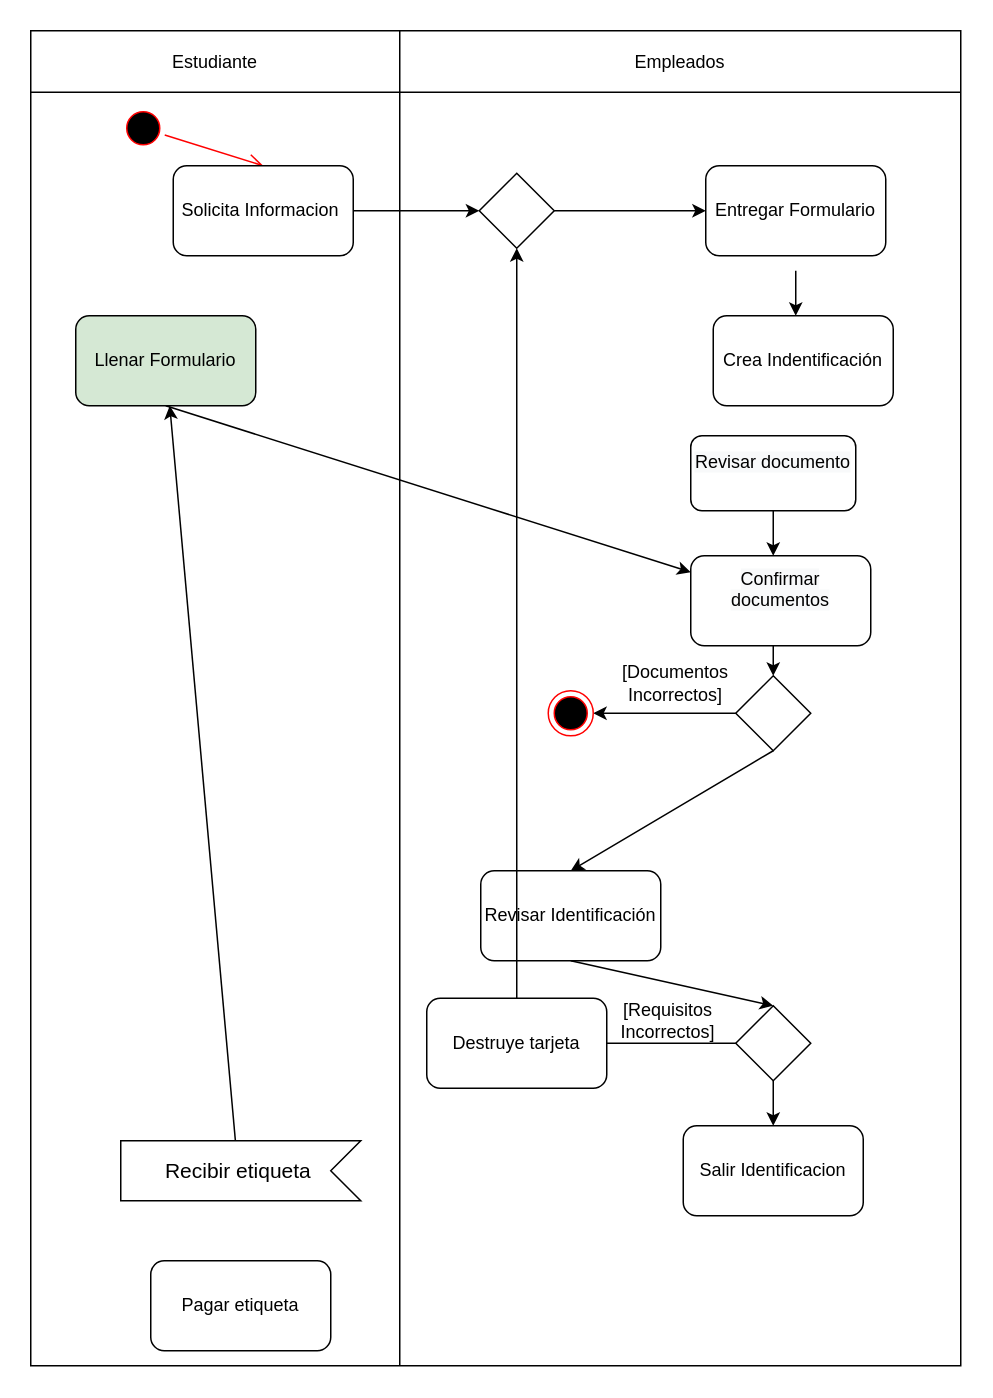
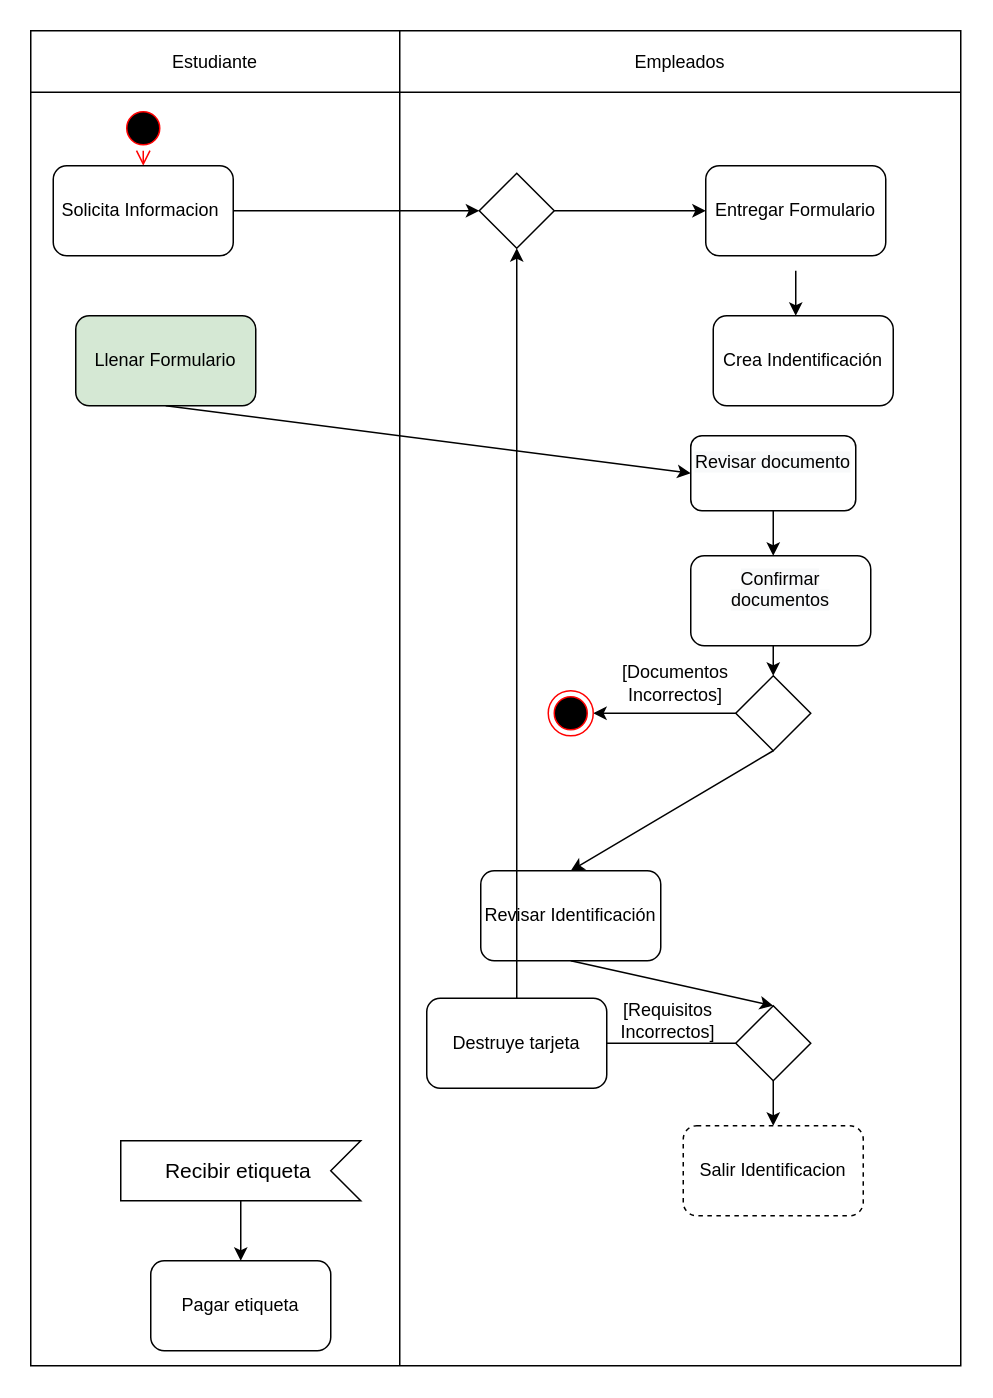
  <mxCell id="0" />
  <mxCell id="1" parent="0" />
  <mxCell id="2" value="" style="shape=table;startSize=0;container=1;collapsible=0;childLayout=tableLayout;" vertex="1" parent="1"><mxGeometry x="20" y="20" width="620" height="890" as="geometry" /></mxCell>
  <mxCell id="3" value="" style="shape=tableRow;horizontal=0;startSize=0;swimlaneHead=0;swimlaneBody=0;top=0;left=0;bottom=0;right=0;collapsible=0;dropTarget=0;fillColor=none;points=[[0,0.5],[1,0.5]];portConstraint=eastwest;" vertex="1" parent="2"><mxGeometry width="620" height="41" as="geometry" /></mxCell>
  <mxCell id="4" value="Estudiante" style="shape=partialRectangle;html=1;whiteSpace=wrap;connectable=0;overflow=hidden;fillColor=none;top=0;left=0;bottom=0;right=0;pointerEvents=1;" vertex="1" parent="3"><mxGeometry width="246" height="41" as="geometry"><mxRectangle width="246" height="41" as="alternateBounds" /></mxGeometry></mxCell>
  <mxCell id="5" value="Empleados" style="shape=partialRectangle;html=1;whiteSpace=wrap;connectable=0;overflow=hidden;fillColor=none;top=0;left=0;bottom=0;right=0;pointerEvents=1;" vertex="1" parent="3"><mxGeometry x="246" width="374" height="41" as="geometry"><mxRectangle width="374" height="41" as="alternateBounds" /></mxGeometry></mxCell>
  <mxCell id="6" value="" style="shape=tableRow;horizontal=0;startSize=0;swimlaneHead=0;swimlaneBody=0;top=0;left=0;bottom=0;right=0;collapsible=0;dropTarget=0;fillColor=none;points=[[0,0.5],[1,0.5]];portConstraint=eastwest;" vertex="1" parent="2"><mxGeometry y="41" width="620" height="849" as="geometry" /></mxCell>
  <mxCell id="7" value="" style="shape=partialRectangle;html=1;whiteSpace=wrap;connectable=0;overflow=hidden;fillColor=none;top=0;left=0;bottom=0;right=0;pointerEvents=1;" vertex="1" parent="6"><mxGeometry width="246" height="849" as="geometry"><mxRectangle width="246" height="849" as="alternateBounds" /></mxGeometry></mxCell>
  <mxCell id="8" value="" style="shape=partialRectangle;html=1;whiteSpace=wrap;connectable=0;overflow=hidden;fillColor=none;top=0;left=0;bottom=0;right=0;pointerEvents=1;" vertex="1" parent="6"><mxGeometry x="246" width="374" height="849" as="geometry"><mxRectangle width="374" height="849" as="alternateBounds" /></mxGeometry></mxCell>
  <mxCell id="9" value="" style="ellipse;html=1;shape=startState;fillColor=#000000;strokeColor=#ff0000;" vertex="1" parent="1"><mxGeometry x="80" y="70" width="30" height="30" as="geometry" /></mxCell>
  <mxCell id="10" value="" style="html=1;verticalAlign=bottom;endArrow=open;endSize=8;strokeColor=#ff0000;rounded=0;entryX=0.5;entryY=0;entryDx=0;entryDy=0;" edge="1" source="9" parent="1" target="19"><mxGeometry relative="1" as="geometry"><mxPoint x="90" y="110" as="targetPoint" /></mxGeometry></mxCell>
  <mxCell id="11" style="edgeStyle=none;rounded=0;orthogonalLoop=1;jettySize=auto;html=1;exitX=1;exitY=0.5;exitDx=0;exitDy=0;entryX=0;entryY=0.5;entryDx=0;entryDy=0;" edge="1" parent="1" source="19" target="37"><mxGeometry relative="1" as="geometry"><mxPoint x="270" y="155" as="sourcePoint" /><mxPoint x="230" y="140" as="targetPoint" /></mxGeometry></mxCell>
  <mxCell id="12" style="edgeStyle=none;rounded=0;orthogonalLoop=1;jettySize=auto;html=1;exitX=0.5;exitY=1;exitDx=0;exitDy=0;entryX=0.5;entryY=0;entryDx=0;entryDy=0;" edge="1" parent="1"><mxGeometry relative="1" as="geometry"><mxPoint x="530" y="180" as="sourcePoint" /><mxPoint x="530" y="210" as="targetPoint" /></mxGeometry></mxCell>
- <mxCell id="13" style="edgeStyle=none;rounded=0;orthogonalLoop=1;jettySize=auto;html=1;exitX=0.5;exitY=1;exitDx=0;exitDy=0;" edge="1" parent="1" source="21" target="23"><mxGeometry relative="1" as="geometry"><mxPoint x="240" y="300" as="sourcePoint" /><mxPoint x="380" y="315" as="targetPoint" /></mxGeometry></mxCell>
+ <mxCell id="13" style="edgeStyle=none;rounded=0;orthogonalLoop=1;jettySize=auto;html=1;entryX=0;entryY=0.5;entryDx=0;entryDy=0;exitX=0.5;exitY=1;exitDx=0;exitDy=0;" edge="1" parent="1" source="21" target="22"><mxGeometry relative="1" as="geometry"><mxPoint x="240" y="300" as="sourcePoint" /><mxPoint x="380" y="315" as="targetPoint" /></mxGeometry></mxCell>
  <mxCell id="14" style="edgeStyle=none;rounded=0;orthogonalLoop=1;jettySize=auto;html=1;exitX=0.5;exitY=1;exitDx=0;exitDy=0;entryX=0.5;entryY=0;entryDx=0;entryDy=0;" edge="1" parent="1" target="17"><mxGeometry relative="1" as="geometry"><mxPoint x="515" y="420" as="sourcePoint" /></mxGeometry></mxCell>
  <mxCell id="15" style="edgeStyle=none;rounded=0;orthogonalLoop=1;jettySize=auto;html=1;exitX=0;exitY=0.5;exitDx=0;exitDy=0;entryX=1;entryY=0.5;entryDx=0;entryDy=0;" edge="1" parent="1" source="17" target="28"><mxGeometry relative="1" as="geometry"><mxPoint x="395" y="480" as="targetPoint" /></mxGeometry></mxCell>
  <mxCell id="16" style="edgeStyle=none;rounded=0;orthogonalLoop=1;jettySize=auto;html=1;exitX=0.5;exitY=1;exitDx=0;exitDy=0;entryX=0.5;entryY=0;entryDx=0;entryDy=0;entryPerimeter=0;" edge="1" parent="1" source="17" target="26"><mxGeometry relative="1" as="geometry"><mxPoint x="515" y="520" as="targetPoint" /></mxGeometry></mxCell>
  <mxCell id="17" value="" style="rhombus;whiteSpace=wrap;html=1;" vertex="1" parent="1"><mxGeometry x="490" y="450" width="50" height="50" as="geometry" /></mxCell>
  <mxCell id="18" style="edgeStyle=none;rounded=0;orthogonalLoop=1;jettySize=auto;html=1;exitX=0.5;exitY=1;exitDx=0;exitDy=0;entryX=0.5;entryY=0;entryDx=0;entryDy=0;" edge="1" parent="1"><mxGeometry relative="1" as="geometry"><mxPoint x="515" y="340" as="sourcePoint" /><mxPoint x="515" y="370" as="targetPoint" /></mxGeometry></mxCell>
- <mxCell id="19" value="&lt;span style=&quot;&quot;&gt;Solicita Informacion&amp;nbsp;&lt;/span&gt;" style="rounded=1;whiteSpace=wrap;html=1;" vertex="1" parent="1"><mxGeometry x="115" y="110" width="120" height="60" as="geometry" /></mxCell>
+ <mxCell id="19" value="&lt;span style=&quot;&quot;&gt;Solicita Informacion&amp;nbsp;&lt;/span&gt;" style="rounded=1;whiteSpace=wrap;html=1;" vertex="1" parent="1"><mxGeometry x="35" y="110" width="120" height="60" as="geometry" /></mxCell>
  <mxCell id="20" value="&lt;span style=&quot;&quot;&gt;Entregar Formulario&lt;/span&gt;" style="rounded=1;whiteSpace=wrap;html=1;" vertex="1" parent="1"><mxGeometry x="470" y="110" width="120" height="60" as="geometry" /></mxCell>
  <mxCell id="21" value="&lt;span style=&quot;&quot;&gt;Llenar Formulario&lt;/span&gt;" style="rounded=1;whiteSpace=wrap;html=1;fillColor=#d5e8d4;" vertex="1" parent="1"><mxGeometry x="50" y="210" width="120" height="60" as="geometry" /></mxCell>
  <mxCell id="22" value="&#10;&lt;span style=&quot;color: rgb(0, 0, 0); font-family: Helvetica; font-size: 12px; font-style: normal; font-variant-ligatures: normal; font-variant-caps: normal; font-weight: 400; letter-spacing: normal; orphans: 2; text-align: center; text-indent: 0px; text-transform: none; widows: 2; word-spacing: 0px; -webkit-text-stroke-width: 0px; background-color: rgb(248, 249, 250); text-decoration-thickness: initial; text-decoration-style: initial; text-decoration-color: initial; float: none; display: inline !important;&quot;&gt;Revisar documento&lt;/span&gt;&#10;&#10;" style="rounded=1;whiteSpace=wrap;html=1;" vertex="1" parent="1"><mxGeometry x="460" y="290" width="110" height="50" as="geometry" /></mxCell>
  <mxCell id="23" value="&#10;&lt;span style=&quot;color: rgb(0, 0, 0); font-family: Helvetica; font-size: 12px; font-style: normal; font-variant-ligatures: normal; font-variant-caps: normal; font-weight: 400; letter-spacing: normal; orphans: 2; text-align: center; text-indent: 0px; text-transform: none; widows: 2; word-spacing: 0px; -webkit-text-stroke-width: 0px; background-color: rgb(248, 249, 250); text-decoration-thickness: initial; text-decoration-style: initial; text-decoration-color: initial; float: none; display: inline !important;&quot;&gt;Confirmar documentos&lt;/span&gt;&#10;&#10;" style="rounded=1;whiteSpace=wrap;html=1;" vertex="1" parent="1"><mxGeometry x="460" y="370" width="120" height="60" as="geometry" /></mxCell>
  <mxCell id="24" value="[Documentos &lt;br&gt;Incorrectos]" style="text;html=1;strokeColor=none;fillColor=none;align=center;verticalAlign=middle;whiteSpace=wrap;rounded=0;" vertex="1" parent="1"><mxGeometry x="380" y="440" width="140" height="30" as="geometry" /></mxCell>
  <mxCell id="25" style="edgeStyle=none;rounded=0;orthogonalLoop=1;jettySize=auto;html=1;exitX=0.5;exitY=1;exitDx=0;exitDy=0;entryX=0.5;entryY=0;entryDx=0;entryDy=0;" edge="1" parent="1" source="26" target="32"><mxGeometry relative="1" as="geometry" /></mxCell>
  <mxCell id="26" value="&lt;span style=&quot;&quot;&gt;Revisar Identificación&lt;br&gt;&lt;/span&gt;" style="rounded=1;whiteSpace=wrap;html=1;" vertex="1" parent="1"><mxGeometry x="320" y="580" width="120" height="60" as="geometry" /></mxCell>
  <mxCell id="27" style="edgeStyle=none;rounded=0;orthogonalLoop=1;jettySize=auto;html=1;entryX=0;entryY=0.65;entryDx=0;entryDy=0;entryPerimeter=0;" edge="1" parent="1" source="20" target="20"><mxGeometry relative="1" as="geometry" /></mxCell>
  <mxCell id="28" value="" style="ellipse;html=1;shape=endState;fillColor=#000000;strokeColor=#ff0000;" vertex="1" parent="1"><mxGeometry x="365" y="460" width="30" height="30" as="geometry" /></mxCell>
  <mxCell id="29" value="Crea Indentificación" style="rounded=1;whiteSpace=wrap;html=1;" vertex="1" parent="1"><mxGeometry x="475" y="210" width="120" height="60" as="geometry" /></mxCell>
  <mxCell id="30" style="edgeStyle=none;rounded=0;orthogonalLoop=1;jettySize=auto;html=1;exitX=0;exitY=0.5;exitDx=0;exitDy=0;entryX=1;entryY=0.5;entryDx=0;entryDy=0;" edge="1" parent="1" source="32"><mxGeometry relative="1" as="geometry"><mxPoint x="390" y="695" as="targetPoint" /></mxGeometry></mxCell>
  <mxCell id="31" style="edgeStyle=none;rounded=0;orthogonalLoop=1;jettySize=auto;html=1;exitX=0.5;exitY=1;exitDx=0;exitDy=0;" edge="1" parent="1" source="32" target="38"><mxGeometry relative="1" as="geometry" /></mxCell>
  <mxCell id="32" value="" style="rhombus;whiteSpace=wrap;html=1;" vertex="1" parent="1"><mxGeometry x="490" y="670" width="50" height="50" as="geometry" /></mxCell>
  <mxCell id="33" style="edgeStyle=none;rounded=0;orthogonalLoop=1;jettySize=auto;html=1;exitX=0.5;exitY=0;exitDx=0;exitDy=0;entryX=0.5;entryY=1;entryDx=0;entryDy=0;" edge="1" parent="1" source="34" target="37"><mxGeometry relative="1" as="geometry" /></mxCell>
  <mxCell id="34" value="Destruye tarjeta" style="rounded=1;whiteSpace=wrap;html=1;" vertex="1" parent="1"><mxGeometry x="284" y="665" width="120" height="60" as="geometry" /></mxCell>
  <mxCell id="35" value="[Requisitos&lt;br&gt;Incorrectos]" style="text;html=1;strokeColor=none;fillColor=none;align=center;verticalAlign=middle;whiteSpace=wrap;rounded=0;" vertex="1" parent="1"><mxGeometry x="375" y="665" width="140" height="30" as="geometry" /></mxCell>
  <mxCell id="36" style="edgeStyle=none;rounded=0;orthogonalLoop=1;jettySize=auto;html=1;exitX=1;exitY=0.5;exitDx=0;exitDy=0;entryX=0;entryY=0.5;entryDx=0;entryDy=0;" edge="1" parent="1" source="37" target="20"><mxGeometry relative="1" as="geometry" /></mxCell>
  <mxCell id="37" value="" style="rhombus;whiteSpace=wrap;html=1;" vertex="1" parent="1"><mxGeometry x="319" y="115" width="50" height="50" as="geometry" /></mxCell>
- <mxCell id="38" value="Salir Identificacion" style="rounded=1;whiteSpace=wrap;html=1;" vertex="1" parent="1"><mxGeometry x="455" y="750" width="120" height="60" as="geometry" /></mxCell>
- <mxCell id="39" style="edgeStyle=none;rounded=0;orthogonalLoop=1;jettySize=auto;html=1;exitX=0;exitY=0;exitDx=80;exitDy=40;exitPerimeter=0;" edge="1" parent="1" source="41" target="21"><mxGeometry relative="1" as="geometry"><mxPoint x="192.5" y="890" as="sourcePoint" /></mxGeometry></mxCell>
+ <mxCell id="38" value="Salir Identificacion" style="rounded=1;whiteSpace=wrap;html=1;dashed=1;" vertex="1" parent="1"><mxGeometry x="455" y="750" width="120" height="60" as="geometry" /></mxCell>
+ <mxCell id="39" style="edgeStyle=none;rounded=0;orthogonalLoop=1;jettySize=auto;html=1;exitX=0;exitY=0;exitDx=80;exitDy=40;exitPerimeter=0;entryX=0.5;entryY=0;entryDx=0;entryDy=0;" edge="1" parent="1" source="41" target="40"><mxGeometry relative="1" as="geometry"><mxPoint x="192.5" y="890" as="sourcePoint" /></mxGeometry></mxCell>
  <mxCell id="40" value="Pagar etiqueta" style="rounded=1;whiteSpace=wrap;html=1;" vertex="1" parent="1"><mxGeometry x="100" y="840" width="120" height="60" as="geometry" /></mxCell>
  <mxCell id="41" value="Recibir etiqueta&amp;nbsp;" style="html=1;shape=mxgraph.infographic.ribbonSimple;notch1=20;notch2=0;align=center;verticalAlign=middle;fontSize=14;fontStyle=0;flipH=1;fillColor=#FFFFFF;" vertex="1" parent="1"><mxGeometry x="80" y="760" width="160" height="40" as="geometry" /></mxCell>
